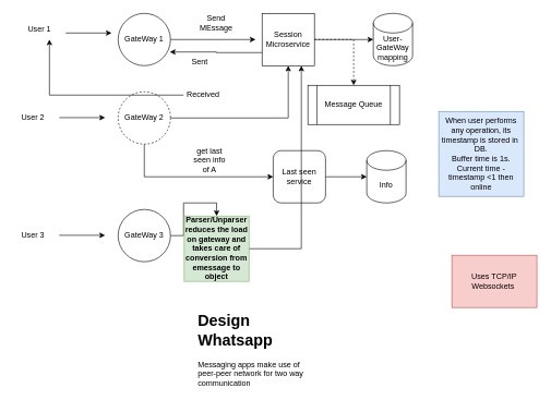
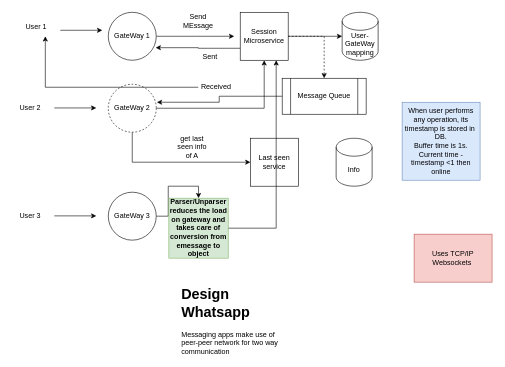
  <mxCell id="0" />
  <mxCell id="1" parent="0" />
  <mxCell id="2" style="edgeStyle=orthogonalEdgeStyle;rounded=0;orthogonalLoop=1;jettySize=auto;html=1;" edge="1" parent="1" source="3"><mxGeometry relative="1" as="geometry"><mxPoint x="390" y="60" as="targetPoint" /></mxGeometry></mxCell>
  <mxCell id="3" value="GateWay 1" style="ellipse;whiteSpace=wrap;html=1;aspect=fixed;" vertex="1" parent="1"><mxGeometry x="180" y="20" width="80" height="80" as="geometry" /></mxCell>
  <mxCell id="4" style="edgeStyle=orthogonalEdgeStyle;rounded=0;orthogonalLoop=1;jettySize=auto;html=1;entryX=0.5;entryY=1;entryDx=0;entryDy=0;" edge="1" parent="1" source="6" target="16"><mxGeometry relative="1" as="geometry" /></mxCell>
  <mxCell id="5" style="edgeStyle=orthogonalEdgeStyle;rounded=0;orthogonalLoop=1;jettySize=auto;html=1;exitX=0.5;exitY=1;exitDx=0;exitDy=0;entryX=0;entryY=0.5;entryDx=0;entryDy=0;" edge="1" parent="1" source="6" target="28"><mxGeometry relative="1" as="geometry" /></mxCell>
  <mxCell id="6" value="GateWay 2" style="ellipse;whiteSpace=wrap;html=1;aspect=fixed;dashed=1;" vertex="1" parent="1"><mxGeometry x="180" y="140" width="80" height="80" as="geometry" /></mxCell>
  <mxCell id="7" style="edgeStyle=orthogonalEdgeStyle;rounded=0;orthogonalLoop=1;jettySize=auto;html=1;exitX=1;exitY=0.5;exitDx=0;exitDy=0;entryX=0.5;entryY=0;entryDx=0;entryDy=0;" edge="1" parent="1" source="8" target="33"><mxGeometry relative="1" as="geometry" /></mxCell>
  <mxCell id="8" value="GateWay 3" style="ellipse;whiteSpace=wrap;html=1;aspect=fixed;" vertex="1" parent="1"><mxGeometry x="180" y="320" width="80" height="80" as="geometry" /></mxCell>
  <mxCell id="9" value="" style="endArrow=classic;html=1;rounded=0;" edge="1" parent="1"><mxGeometry width="50" height="50" relative="1" as="geometry"><mxPoint x="100" y="50" as="sourcePoint" /><mxPoint x="170" y="50" as="targetPoint" /></mxGeometry></mxCell>
  <mxCell id="10" value="" style="endArrow=classic;html=1;rounded=0;" edge="1" parent="1"><mxGeometry width="50" height="50" relative="1" as="geometry"><mxPoint x="90" y="179.5" as="sourcePoint" /><mxPoint x="160" y="179.5" as="targetPoint" /></mxGeometry></mxCell>
  <mxCell id="11" value="" style="endArrow=classic;html=1;rounded=0;" edge="1" parent="1"><mxGeometry width="50" height="50" relative="1" as="geometry"><mxPoint x="90" y="359.5" as="sourcePoint" /><mxPoint x="160" y="359.5" as="targetPoint" /></mxGeometry></mxCell>
  <mxCell id="12" value="User 1" style="text;html=1;align=center;verticalAlign=middle;whiteSpace=wrap;rounded=0;" vertex="1" parent="1"><mxGeometry x="30" y="30" width="60" height="30" as="geometry" /></mxCell>
  <mxCell id="13" value="User 2" style="text;html=1;align=center;verticalAlign=middle;whiteSpace=wrap;rounded=0;" vertex="1" parent="1"><mxGeometry x="20" y="165" width="60" height="30" as="geometry" /></mxCell>
  <mxCell id="14" value="User 3" style="text;html=1;align=center;verticalAlign=middle;whiteSpace=wrap;rounded=0;" vertex="1" parent="1"><mxGeometry x="20" y="345" width="60" height="30" as="geometry" /></mxCell>
  <mxCell id="15" style="edgeStyle=orthogonalEdgeStyle;rounded=0;orthogonalLoop=1;jettySize=auto;html=1;exitX=1;exitY=0.5;exitDx=0;exitDy=0;entryX=0.5;entryY=0;entryDx=0;entryDy=0;dashed=1;" edge="1" parent="1" source="16" target="18"><mxGeometry relative="1" as="geometry" /></mxCell>
  <mxCell id="16" value="Session Microservice" style="whiteSpace=wrap;html=1;aspect=fixed;" vertex="1" parent="1"><mxGeometry x="400" y="20" width="80" height="80" as="geometry" /></mxCell>
  <mxCell id="17" value="User-GateWay mapping" style="shape=cylinder3;whiteSpace=wrap;html=1;boundedLbl=1;backgroundOutline=1;size=15;" vertex="1" parent="1"><mxGeometry x="570" y="20" width="60" height="80" as="geometry" /></mxCell>
  <mxCell id="18" value="Message Queue" style="shape=process;whiteSpace=wrap;html=1;backgroundOutline=1;" vertex="1" parent="1"><mxGeometry x="470" y="130" width="140" height="60" as="geometry" /></mxCell>
  <mxCell id="19" style="edgeStyle=orthogonalEdgeStyle;rounded=0;orthogonalLoop=1;jettySize=auto;html=1;entryX=0;entryY=0.5;entryDx=0;entryDy=0;entryPerimeter=0;" edge="1" parent="1" source="16" target="17"><mxGeometry relative="1" as="geometry" /></mxCell>
+ <mxCell id="20" style="edgeStyle=orthogonalEdgeStyle;rounded=0;orthogonalLoop=1;jettySize=auto;html=1;entryX=1.013;entryY=0.375;entryDx=0;entryDy=0;entryPerimeter=0;" edge="1" parent="1" source="18" target="6"><mxGeometry relative="1" as="geometry" /></mxCell>
  <mxCell id="21" style="edgeStyle=orthogonalEdgeStyle;rounded=0;orthogonalLoop=1;jettySize=auto;html=1;entryX=0.75;entryY=1;entryDx=0;entryDy=0;" edge="1" parent="1" source="22" target="12"><mxGeometry relative="1" as="geometry" /></mxCell>
- <mxCell id="22" value="Received" style="text;html=1;align=center;verticalAlign=middle;whiteSpace=wrap;rounded=0;" vertex="1" parent="1"><mxGeometry x="280" y="130" width="60" height="30" as="geometry" /></mxCell>
+ <mxCell id="22" value="Received" style="text;html=1;align=center;verticalAlign=middle;whiteSpace=wrap;rounded=0;" vertex="1" parent="1"><mxGeometry x="330" y="130" width="60" height="30" as="geometry" /></mxCell>
  <mxCell id="23" value="Send MEssage" style="text;html=1;align=center;verticalAlign=middle;whiteSpace=wrap;rounded=0;" vertex="1" parent="1"><mxGeometry x="300" y="20" width="60" height="30" as="geometry" /></mxCell>
  <mxCell id="24" style="edgeStyle=orthogonalEdgeStyle;rounded=0;orthogonalLoop=1;jettySize=auto;html=1;exitX=0;exitY=0.75;exitDx=0;exitDy=0;entryX=0.988;entryY=0.738;entryDx=0;entryDy=0;entryPerimeter=0;" edge="1" parent="1" source="16" target="3"><mxGeometry relative="1" as="geometry" /></mxCell>
- <mxCell id="25" value="Sent" style="text;html=1;align=center;verticalAlign=middle;whiteSpace=wrap;rounded=0;" vertex="1" parent="1"><mxGeometry x="275" y="80" width="60" height="30" as="geometry" /></mxCell>
+ <mxCell id="25" value="Sent" style="text;html=1;align=center;verticalAlign=middle;whiteSpace=wrap;rounded=0;" vertex="1" parent="1"><mxGeometry x="320" y="80" width="60" height="30" as="geometry" /></mxCell>
  <mxCell id="26" value="Uses TCP/IP Websockets&amp;nbsp;" style="text;html=1;align=center;verticalAlign=middle;whiteSpace=wrap;rounded=0;fillColor=#f8cecc;strokeColor=#b85450;" vertex="1" parent="1"><mxGeometry x="690" y="390" width="130" height="80" as="geometry" /></mxCell>
- <mxCell id="27" style="edgeStyle=orthogonalEdgeStyle;rounded=0;orthogonalLoop=1;jettySize=auto;html=1;exitX=1;exitY=0.5;exitDx=0;exitDy=0;" edge="1" parent="1" source="28" target="30"><mxGeometry relative="1" as="geometry" /></mxCell>
- <mxCell id="28" value="Last seen service" style="whiteSpace=wrap;html=1;aspect=fixed;rounded=1;" vertex="1" parent="1"><mxGeometry x="417" y="230" width="80" height="80" as="geometry" /></mxCell>
+ <mxCell id="28" value="Last seen service" style="whiteSpace=wrap;html=1;aspect=fixed;" vertex="1" parent="1"><mxGeometry x="417" y="230" width="80" height="80" as="geometry" /></mxCell>
  <mxCell id="29" value="get last seen info of A" style="text;html=1;align=center;verticalAlign=middle;whiteSpace=wrap;rounded=0;" vertex="1" parent="1"><mxGeometry x="290" y="230" width="60" height="30" as="geometry" /></mxCell>
  <mxCell id="30" value="Info" style="shape=cylinder3;whiteSpace=wrap;html=1;boundedLbl=1;backgroundOutline=1;size=15;" vertex="1" parent="1"><mxGeometry x="560" y="230" width="60" height="80" as="geometry" /></mxCell>
  <mxCell id="31" value="When user performs any operation, its timestamp is stored in&amp;nbsp; DB.&lt;br&gt;Buffer time is 1s. Current time - timestamp &amp;lt;1 then online" style="text;html=1;align=center;verticalAlign=middle;whiteSpace=wrap;rounded=0;fillColor=#dae8fc;strokeColor=#6c8ebf;" vertex="1" parent="1"><mxGeometry x="670" y="170" width="130" height="130" as="geometry" /></mxCell>
  <mxCell id="32" style="edgeStyle=orthogonalEdgeStyle;rounded=0;orthogonalLoop=1;jettySize=auto;html=1;exitX=1;exitY=0.5;exitDx=0;exitDy=0;entryX=0.75;entryY=1;entryDx=0;entryDy=0;" edge="1" parent="1" source="33" target="16"><mxGeometry relative="1" as="geometry"><mxPoint x="460" y="130" as="targetPoint" /></mxGeometry></mxCell>
  <mxCell id="33" value="&lt;b&gt;Parser/Unparser reduces the load on gateway and takes care of conversion from emessage to object&lt;/b&gt;" style="rounded=0;whiteSpace=wrap;html=1;fillColor=#d5e8d4;strokeColor=#82b366;" vertex="1" parent="1"><mxGeometry x="281" y="330" width="99" height="100" as="geometry" /></mxCell>
  <mxCell id="34" value="&lt;h1 style=&quot;margin-top: 0px;&quot;&gt;Design Whatsapp&lt;/h1&gt;&lt;div&gt;Messaging apps make use of peer-peer network for two way communication&lt;/div&gt;" style="text;html=1;whiteSpace=wrap;overflow=hidden;rounded=0;" vertex="1" parent="1"><mxGeometry x="300" y="470" width="180" height="120" as="geometry" /></mxCell>
